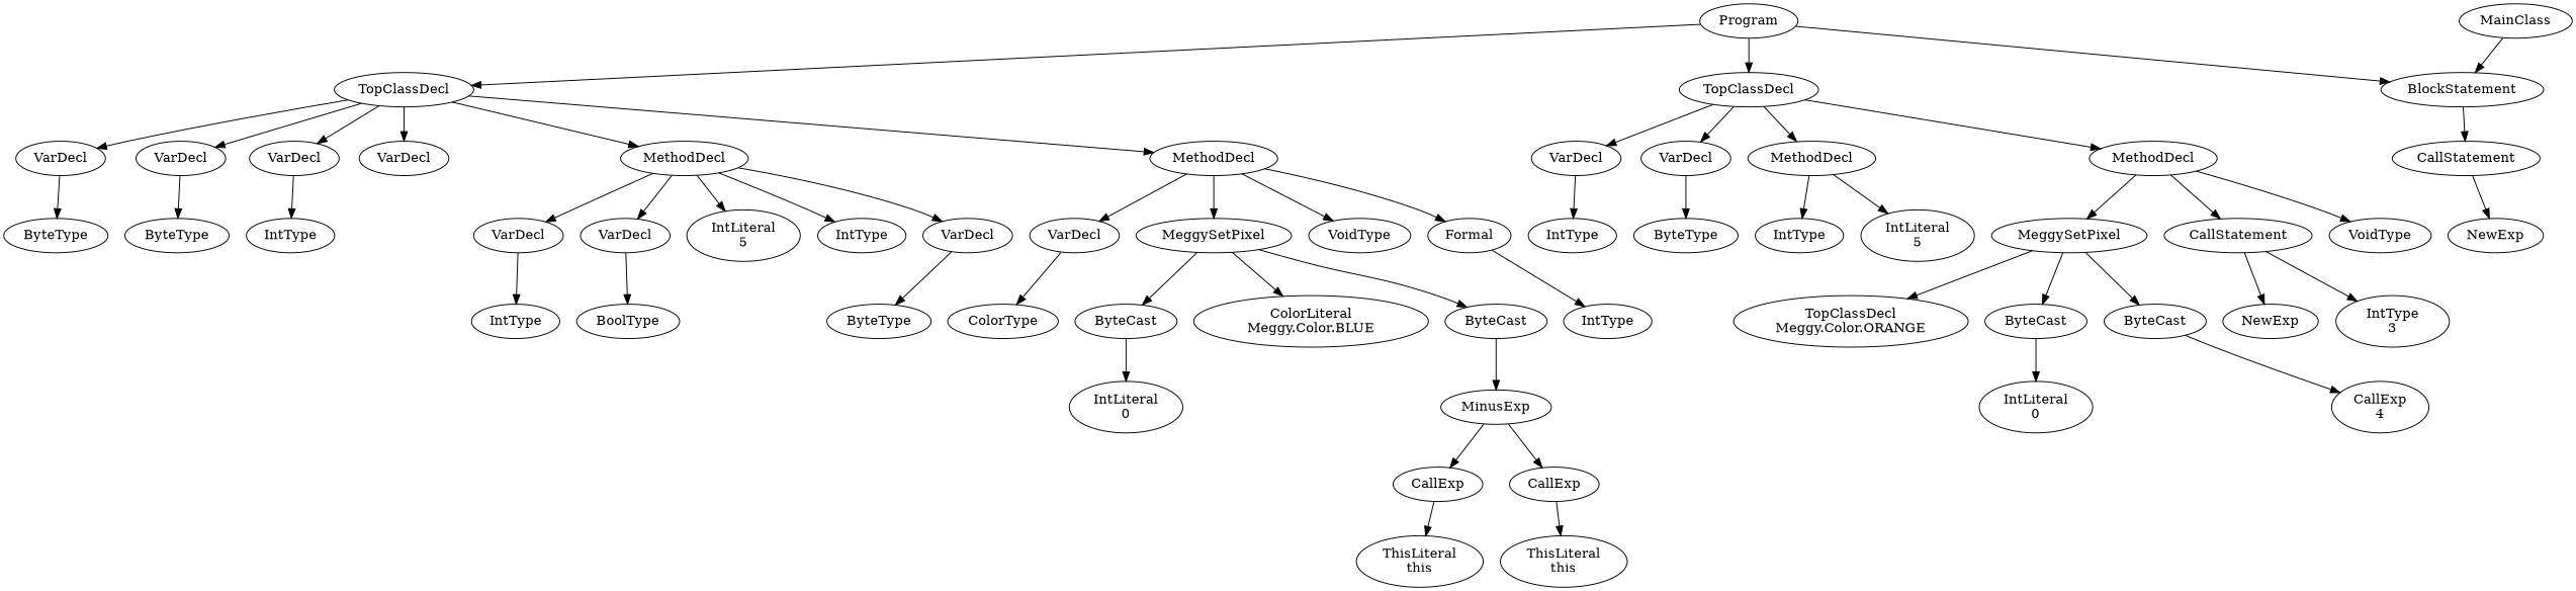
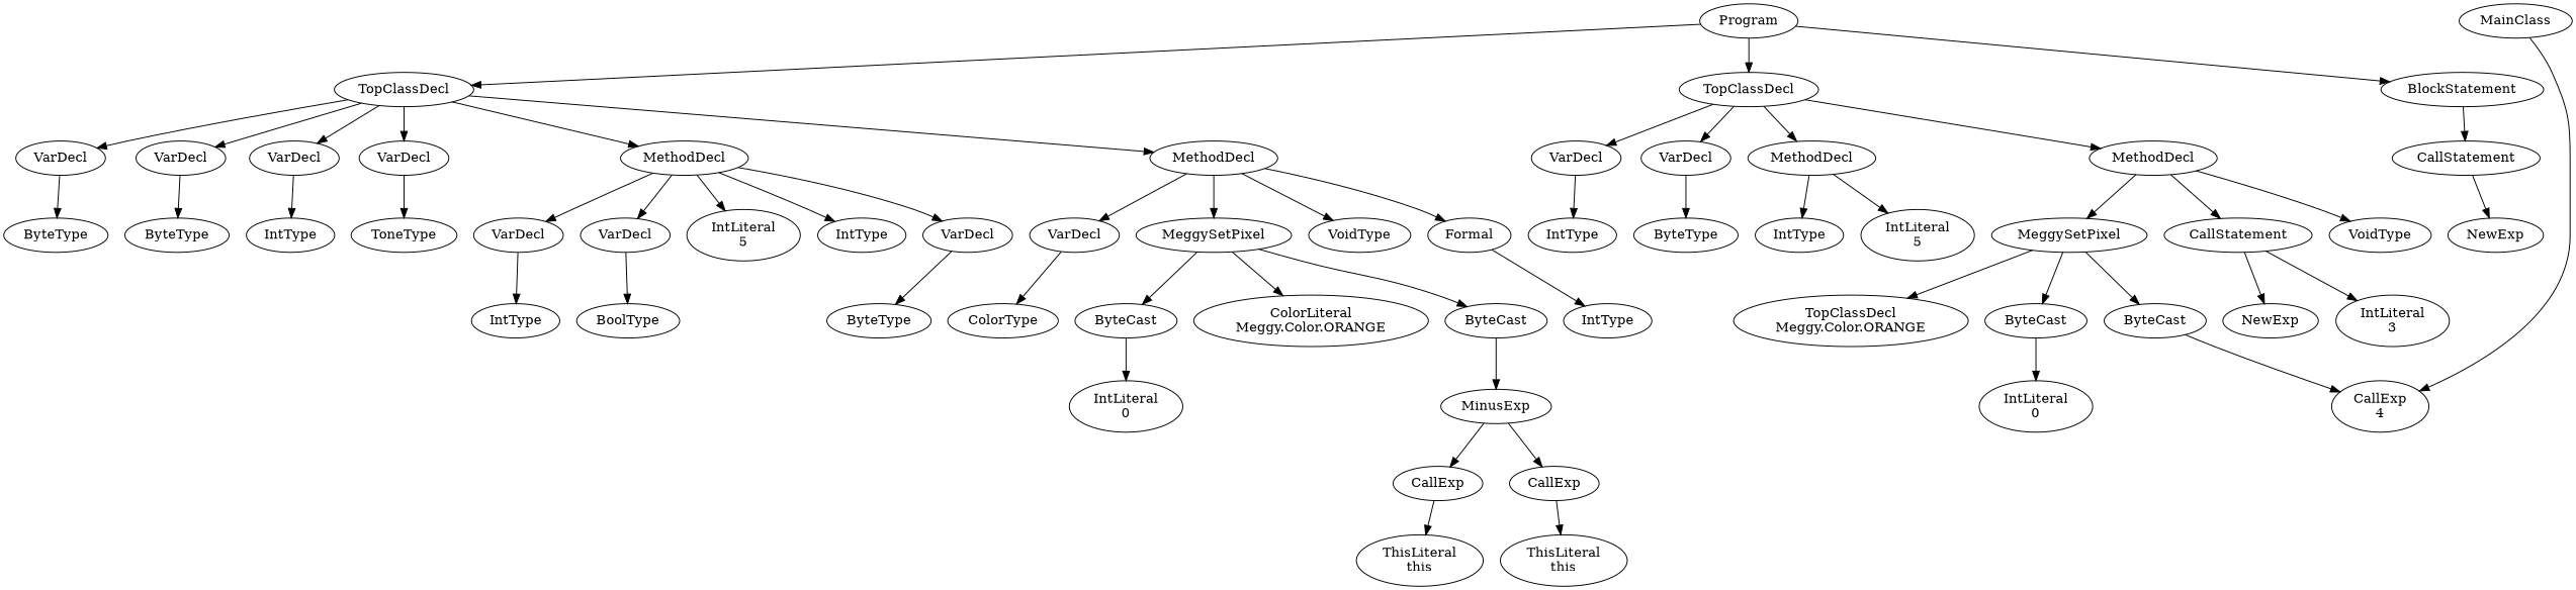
  digraph {
    n1 [label=Program]
    n2 [label=TopClassDecl]
    n3 [label=TopClassDecl]
    n4 [label=BlockStatement]
    n5 [label=MainClass]
    n6 [label=VarDecl]
    n7 [label=VarDecl]
    n8 [label=VarDecl]
    n9 [label=VarDecl]
    n10 [label=MethodDecl]
    n11 [label=MethodDecl]
    n12 [label=VarDecl]
    n13 [label=VarDecl]
    n14 [label=MethodDecl]
    n15 [label=MethodDecl]
    n16 [label=CallStatement]
    n17 [label=NewExp]
    n18 [label=ByteType]
    n19 [label=ByteType]
    n20 [label=IntType]
+   n21 [label=ToneType]
    n22 [label=IntType]
    n23 [label=VarDecl]
    n24 [label=VarDecl]
    n25 [label=VarDecl]
    n26 [label="IntLiteral\n5"]
    n27 [label=VoidType]
    n28 [label=Formal]
    n29 [label=VarDecl]
    n30 [label=MeggySetPixel]
    n31 [label=ByteType]
    n32 [label=IntType]
    n33 [label=BoolType]
    n34 [label=IntType]
    n35 [label=ColorType]
    n36 [label=ByteCast]
    n37 [label=ByteCast]
-   n38 [label="ColorLiteral\nMeggy.Color.BLUE"]
+   n38 [label="ColorLiteral\nMeggy.Color.ORANGE"]
    n39 [label=MinusExp]
    n40 [label="IntLiteral\n0"]
    n41 [label=CallExp]
    n42 [label=CallExp]
    n43 [label="ThisLiteral\nthis"]
    n44 [label="ThisLiteral\nthis"]
    n45 [label=IntType]
    n46 [label=ByteType]
    n47 [label=IntType]
    n48 [label="IntLiteral\n5"]
    n49 [label=VoidType]
    n50 [label=MeggySetPixel]
    n51 [label=CallStatement]
    n52 [label=ByteCast]
    n53 [label=ByteCast]
    n54 [label="TopClassDecl\nMeggy.Color.ORANGE"]
    n55 [label=NewExp]
-   n56 [label="IntType\n3"]
+   n56 [label="IntLiteral\n3"]
    n57 [label="CallExp\n4"]
    n58 [label="IntLiteral\n0"]
    n1 -> n2
    n1 -> n3
    n1 -> n4
    n2 -> n6
    n2 -> n7
    n2 -> n8
    n2 -> n9
    n2 -> n10
    n2 -> n11
    n3 -> n12
    n3 -> n13
    n3 -> n14
    n3 -> n15
    n4 -> n16
-   n5 -> n4
+   n5 -> n57
    n6 -> n18
    n7 -> n19
    n8 -> n20
+   n9 -> n21
    n10 -> n22
    n10 -> n23
    n10 -> n24
    n10 -> n25
    n10 -> n26
    n11 -> n27
    n11 -> n28
    n11 -> n29
    n11 -> n30
    n12 -> n45
    n13 -> n46
    n14 -> n47
    n14 -> n48
    n15 -> n49
    n15 -> n50
    n15 -> n51
    n16 -> n17
    n23 -> n31
    n24 -> n32
    n25 -> n33
    n28 -> n34
    n29 -> n35
    n30 -> n36
    n30 -> n37
    n30 -> n38
    n36 -> n39
    n37 -> n40
    n39 -> n41
    n39 -> n42
    n41 -> n43
    n42 -> n44
    n50 -> n52
    n50 -> n53
    n50 -> n54
    n51 -> n55
    n51 -> n56
    n52 -> n57
    n53 -> n58
  }
